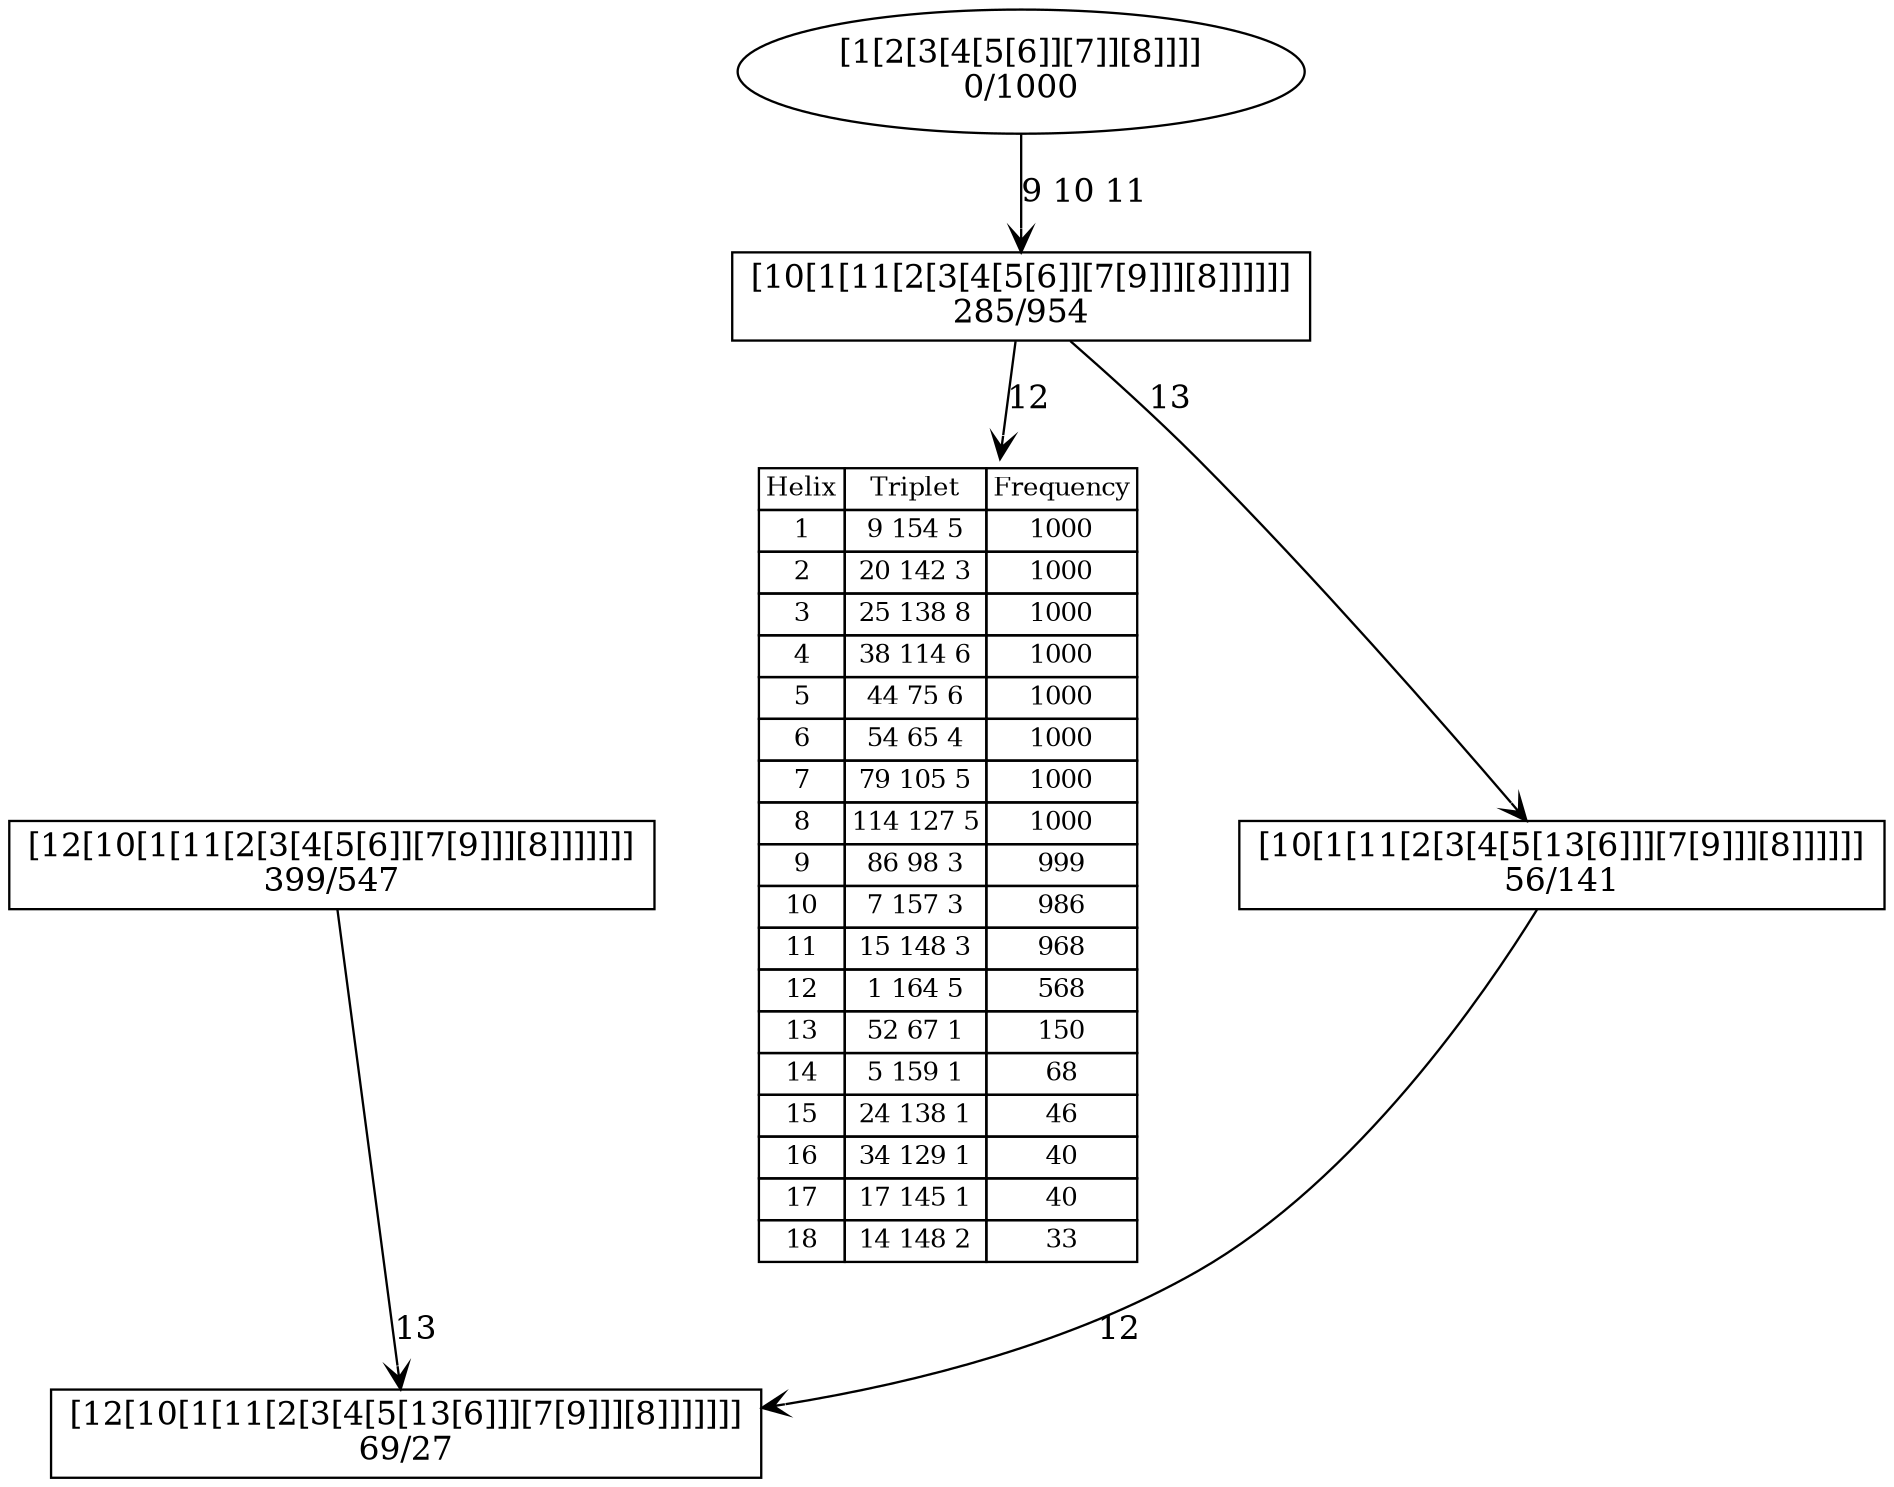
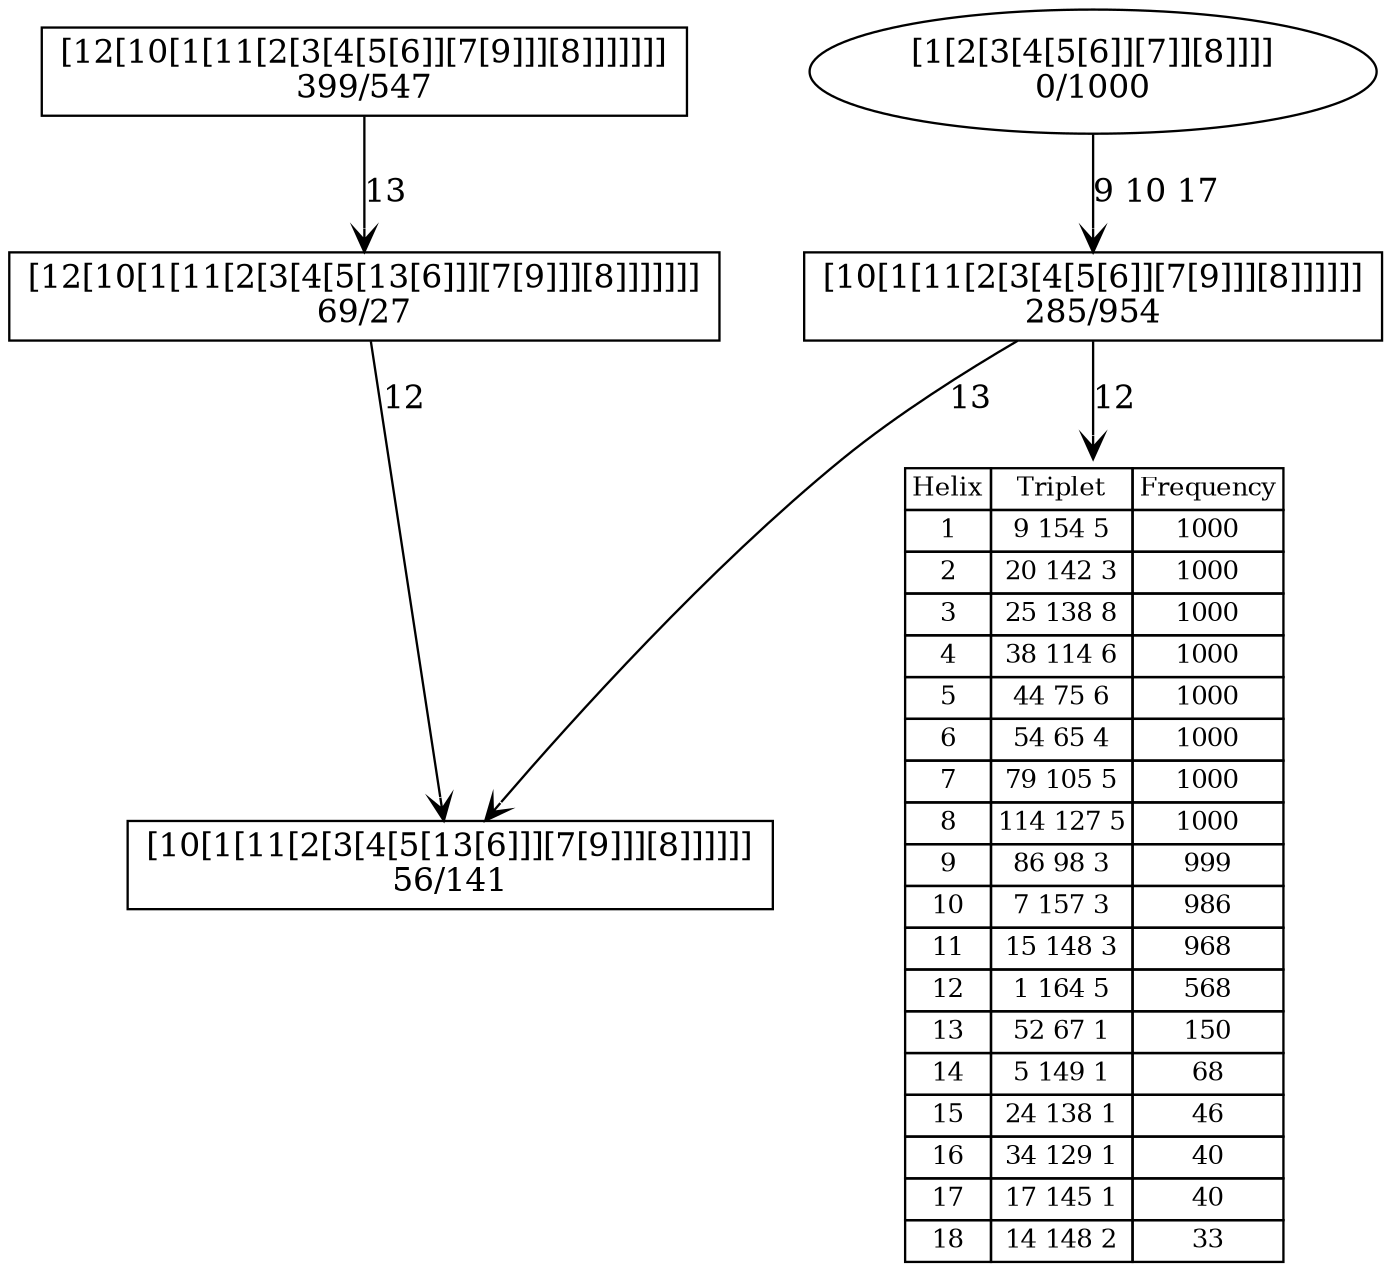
  digraph {
    nodesep=0.5
    node [shape=box]
    edge [arrowhead=vee]
-   n1 [fontsize=11 label=< <table border="0" cellborder="1" cellspacing="0"><tr><td>Helix</td><td>Triplet</td><td>Frequency</td></tr> <tr><td>1</td><td>9 154 5</td><td>1000</td></tr> <tr><td>2</td><td>20 142 3</td><td>1000</td></tr> <tr><td>3</td><td>25 138 8</td><td>1000</td></tr> <tr><td>4</td><td>38 114 6</td><td>1000</td></tr> <tr><td>5</td><td>44 75 6</td><td>1000</td></tr> <tr><td>6</td><td>54 65 4</td><td>1000</td></tr> <tr><td>7</td><td>79 105 5</td><td>1000</td></tr> <tr><td>8</td><td>114 127 5</td><td>1000</td></tr> <tr><td>9</td><td>86 98 3</td><td>999</td></tr> <tr><td>10</td><td>7 157 3</td><td>986</td></tr> <tr><td>11</td><td>15 148 3</td><td>968</td></tr> <tr><td>12</td><td>1 164 5</td><td>568</td></tr> <tr><td>13</td><td>52 67 1</td><td>150</td></tr> <tr><td>14</td><td>5 159 1</td><td>68</td></tr> <tr><td>15</td><td>24 138 1</td><td>46</td></tr> <tr><td>16</td><td>34 129 1</td><td>40</td></tr> <tr><td>17</td><td>17 145 1</td><td>40</td></tr> <tr><td>18</td><td>14 148 2</td><td>33</td></tr> </table>> shape=plaintext]
+   n1 [fontsize=11 label=< <table border="0" cellborder="1" cellspacing="0"><tr><td>Helix</td><td>Triplet</td><td>Frequency</td></tr> <tr><td>1</td><td>9 154 5</td><td>1000</td></tr> <tr><td>2</td><td>20 142 3</td><td>1000</td></tr> <tr><td>3</td><td>25 138 8</td><td>1000</td></tr> <tr><td>4</td><td>38 114 6</td><td>1000</td></tr> <tr><td>5</td><td>44 75 6</td><td>1000</td></tr> <tr><td>6</td><td>54 65 4</td><td>1000</td></tr> <tr><td>7</td><td>79 105 5</td><td>1000</td></tr> <tr><td>8</td><td>114 127 5</td><td>1000</td></tr> <tr><td>9</td><td>86 98 3</td><td>999</td></tr> <tr><td>10</td><td>7 157 3</td><td>986</td></tr> <tr><td>11</td><td>15 148 3</td><td>968</td></tr> <tr><td>12</td><td>1 164 5</td><td>568</td></tr> <tr><td>13</td><td>52 67 1</td><td>150</td></tr> <tr><td>14</td><td>5 149 1</td><td>68</td></tr> <tr><td>15</td><td>24 138 1</td><td>46</td></tr> <tr><td>16</td><td>34 129 1</td><td>40</td></tr> <tr><td>17</td><td>17 145 1</td><td>40</td></tr> <tr><td>18</td><td>14 148 2</td><td>33</td></tr> </table>> shape=plaintext]
    n2 [label="[12[10[1[11[2[3[4[5[6]][7[9]]][8]]]]]]]\n399/547"]
    n3 [label="[12[10[1[11[2[3[4[5[13[6]]][7[9]]][8]]]]]]]\n69/27"]
    n4 [label="[10[1[11[2[3[4[5[6]][7[9]]][8]]]]]]\n285/954"]
    n5 [label="[10[1[11[2[3[4[5[13[6]]][7[9]]][8]]]]]]\n56/141"]
    n6 [label="[1[2[3[4[5[6]][7]][8]]]]\n0/1000" shape=""]
    n2 -> n3 [label="13 "]
    n4 -> n1 [label="12 "]
    n4 -> n5 [label="13 "]
-   n5 -> n3 [label="12 "]
-   n6 -> n4 [label="9 10 11 "]
+   n3 -> n5 [label="12 "]
+   n6 -> n4 [label="9 10 17 "]
  }
